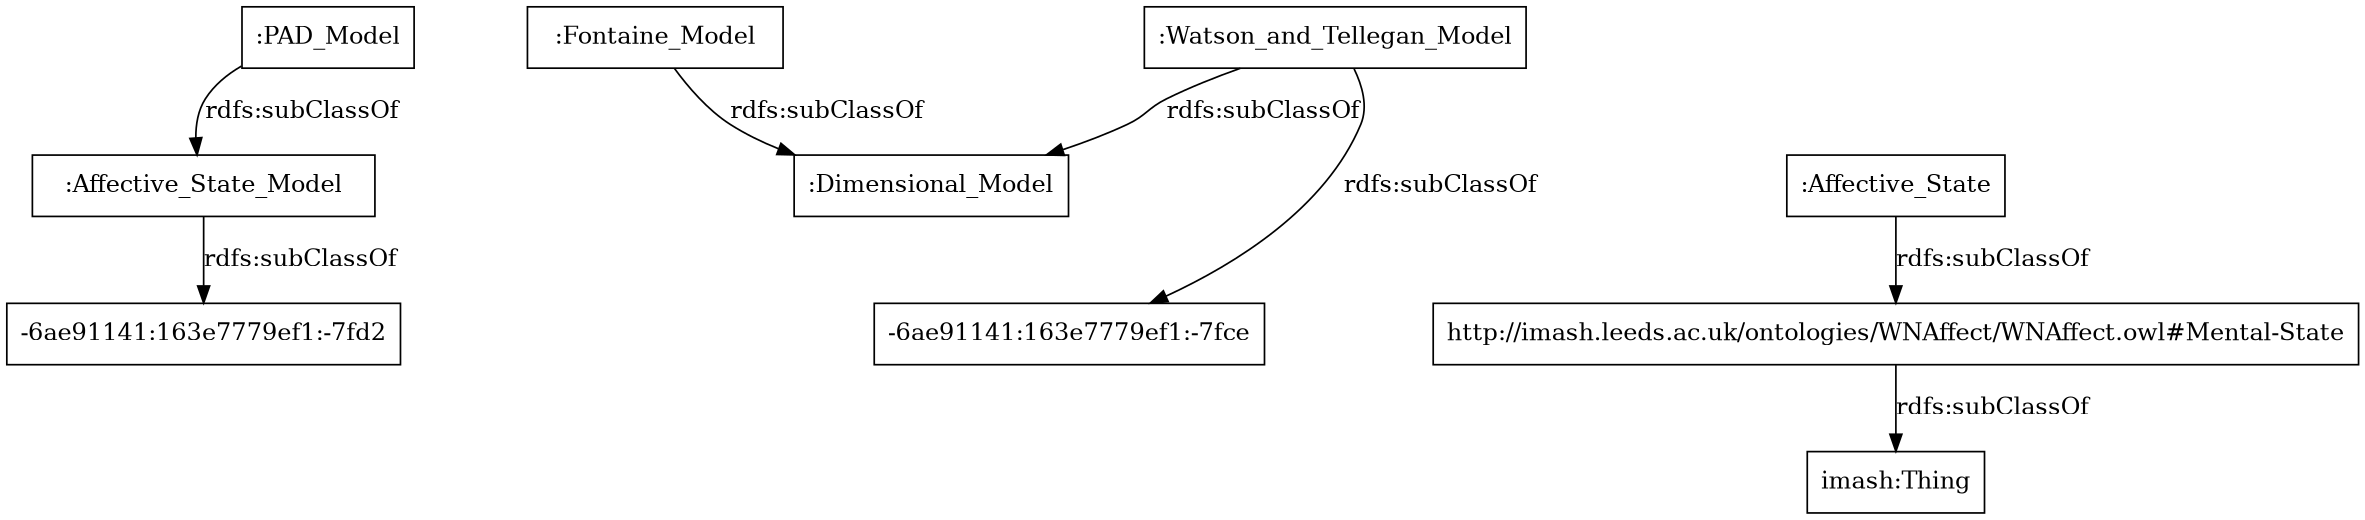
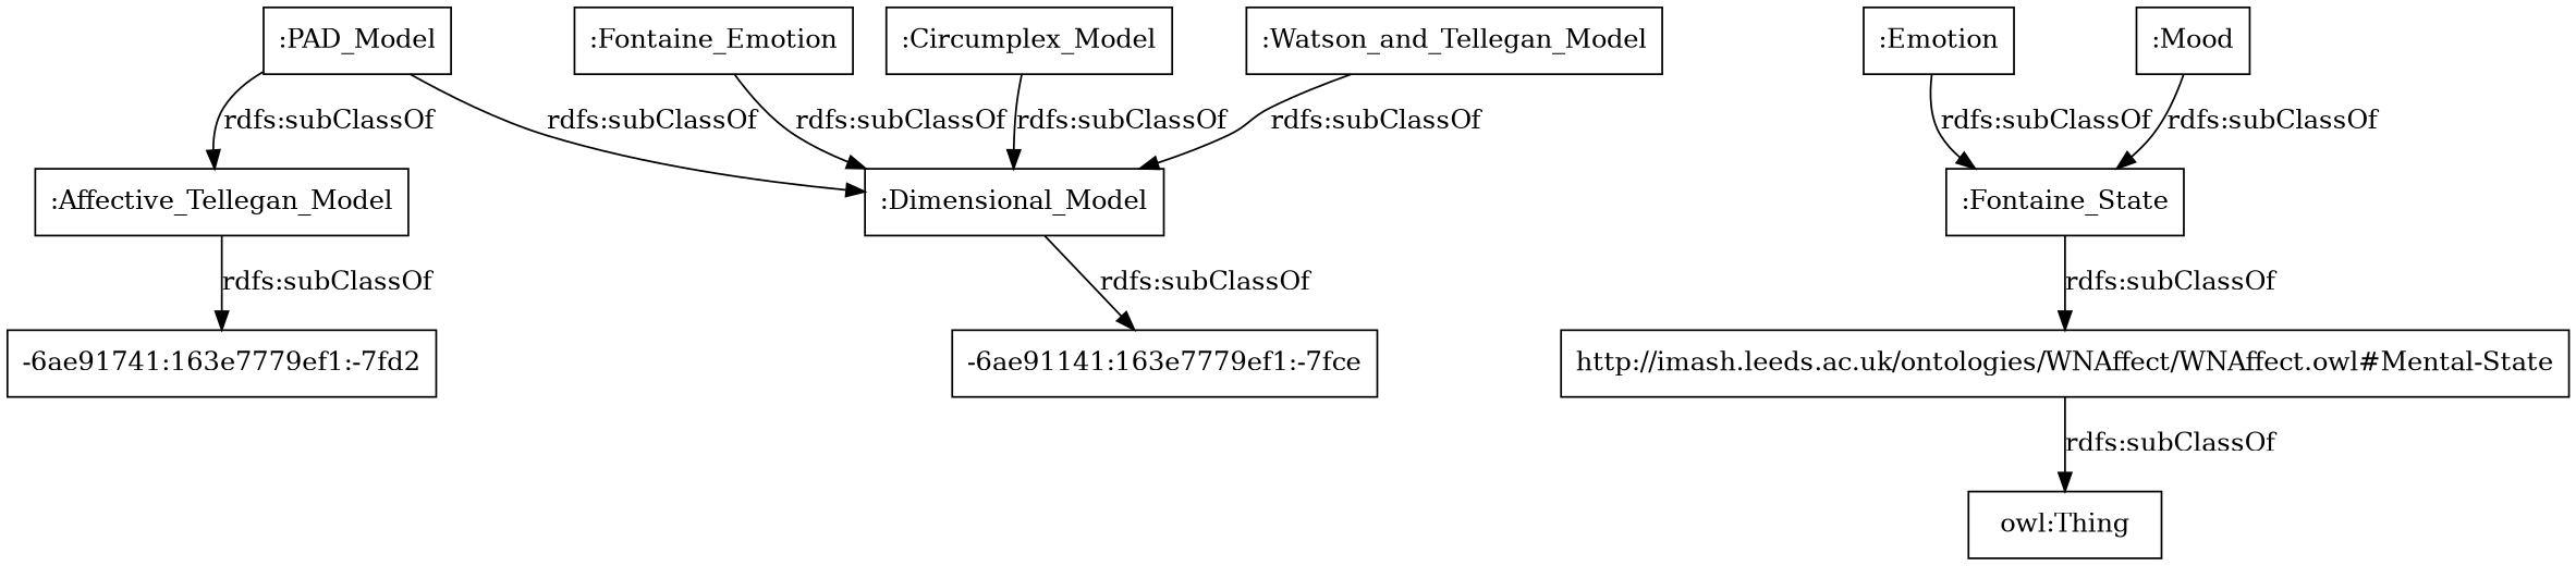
  digraph {
    rankdir=TB
    node [color=black shape=rectangle]
    ":Dimensional_Model"
    "-6ae91141:163e7779ef1:-7fce"
-   ":Affective_State_Model"
-   "-6ae91141:163e7779ef1:-7fd2"
-   ":Fontaine_Model"
+   ":Affective_State_Model" [label=":Affective_Tellegan_Model"]
+   "-6ae91141:163e7779ef1:-7fd2" [label="-6ae91741:163e7779ef1:-7fd2"]
+   ":Fontaine_Model" [label=":Fontaine_Emotion"]
    ":PAD_Model"
-   ":Affective_State"
+   ":Emotion"
+   ":Affective_State" [label=":Fontaine_State"]
    "http://imash.leeds.ac.uk/ontologies/WNAffect/WNAffect.owl#Mental-State"
-   "owl:Thing" [label="imash:Thing"]
+   ":Mood"
+   "owl:Thing"
    ":Watson_and_Tellegan_Model"
-   ":Watson_and_Tellegan_Model" -> "-6ae91141:163e7779ef1:-7fce" [label="rdfs:subClassOf"]
+   ":Circumplex_Model"
+   ":Dimensional_Model" -> "-6ae91141:163e7779ef1:-7fce" [label="rdfs:subClassOf"]
    ":Affective_State_Model" -> "-6ae91141:163e7779ef1:-7fd2" [label="rdfs:subClassOf"]
    ":Fontaine_Model" -> ":Dimensional_Model" [label="rdfs:subClassOf"]
+   ":PAD_Model" -> ":Dimensional_Model" [label="rdfs:subClassOf"]
    ":PAD_Model" -> ":Affective_State_Model" [label="rdfs:subClassOf"]
+   ":Emotion" -> ":Affective_State" [label="rdfs:subClassOf"]
    ":Affective_State" -> "http://imash.leeds.ac.uk/ontologies/WNAffect/WNAffect.owl#Mental-State" [label="rdfs:subClassOf"]
    "http://imash.leeds.ac.uk/ontologies/WNAffect/WNAffect.owl#Mental-State" -> "owl:Thing" [label="rdfs:subClassOf"]
+   ":Mood" -> ":Affective_State" [label="rdfs:subClassOf"]
    ":Watson_and_Tellegan_Model" -> ":Dimensional_Model" [label="rdfs:subClassOf"]
+   ":Circumplex_Model" -> ":Dimensional_Model" [label="rdfs:subClassOf"]
  }
